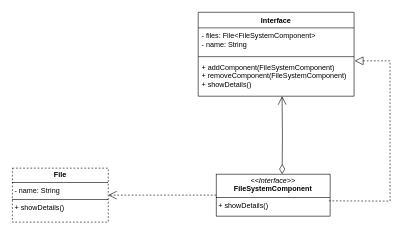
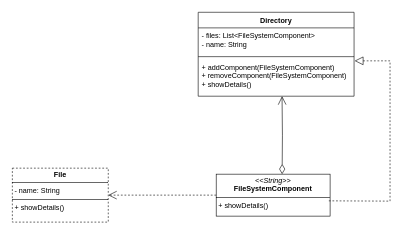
  <mxCell id="0" />
  <mxCell id="1" parent="0" />
- <mxCell id="2" value="&lt;p style=&quot;margin:0px;margin-top:4px;text-align:center;&quot;&gt;&lt;i&gt;&amp;lt;&amp;lt;Interface&amp;gt;&amp;gt;&lt;/i&gt;&lt;br&gt;&lt;span class=&quot;hljs-title class_&quot;&gt;&lt;b&gt;FileSystemComponent&lt;/b&gt;&lt;/span&gt;&lt;/p&gt;&lt;hr size=&quot;1&quot; style=&quot;border-style:solid;&quot;&gt;&lt;p style=&quot;margin:0px;margin-left:4px;&quot;&gt;+ showDetails()&lt;/p&gt;" style="verticalAlign=top;align=left;overflow=fill;html=1;whiteSpace=wrap;" vertex="1" parent="1"><mxGeometry x="360" y="290" width="190" height="70" as="geometry" /></mxCell>
+ <mxCell id="2" value="&lt;p style=&quot;margin:0px;margin-top:4px;text-align:center;&quot;&gt;&lt;i&gt;&amp;lt;&amp;lt;String&amp;gt;&amp;gt;&lt;/i&gt;&lt;br&gt;&lt;span class=&quot;hljs-title class_&quot;&gt;&lt;b&gt;FileSystemComponent&lt;/b&gt;&lt;/span&gt;&lt;/p&gt;&lt;hr size=&quot;1&quot; style=&quot;border-style:solid;&quot;&gt;&lt;p style=&quot;margin:0px;margin-left:4px;&quot;&gt;+ showDetails()&lt;/p&gt;" style="verticalAlign=top;align=left;overflow=fill;html=1;whiteSpace=wrap;" vertex="1" parent="1"><mxGeometry x="360" y="290" width="190" height="70" as="geometry" /></mxCell>
  <mxCell id="3" value="&lt;p style=&quot;margin:0px;margin-top:4px;text-align:center;&quot;&gt;&lt;b&gt;File&lt;/b&gt;&lt;/p&gt;&lt;hr size=&quot;1&quot; style=&quot;border-style:solid;&quot;&gt;&lt;p style=&quot;margin:0px;margin-left:4px;&quot;&gt;- name: String&lt;/p&gt;&lt;hr size=&quot;1&quot; style=&quot;border-style:solid;&quot;&gt;&lt;p style=&quot;margin:0px;margin-left:4px;&quot;&gt;+ showDetails()&lt;/p&gt;" style="verticalAlign=top;align=left;overflow=fill;html=1;whiteSpace=wrap;dashed=1;" vertex="1" parent="1"><mxGeometry x="20" y="280" width="160" height="90" as="geometry" /></mxCell>
  <mxCell id="4" value="" style="endArrow=open;dashed=1;endFill=0;endSize=12;html=1;rounded=0;exitX=0;exitY=0.5;exitDx=0;exitDy=0;entryX=1;entryY=0.5;entryDx=0;entryDy=0;" edge="1" parent="1" source="2" target="3"><mxGeometry width="160" relative="1" as="geometry"><mxPoint x="270" y="440" as="sourcePoint" /><mxPoint x="430" y="440" as="targetPoint" /></mxGeometry></mxCell>
- <mxCell id="5" value="Interface" style="swimlane;fontStyle=1;align=center;verticalAlign=top;childLayout=stackLayout;horizontal=1;startSize=26;horizontalStack=0;resizeParent=1;resizeParentMax=0;resizeLast=0;collapsible=1;marginBottom=0;whiteSpace=wrap;html=1;" vertex="1" parent="1"><mxGeometry x="330" y="20" width="260" height="140" as="geometry" /></mxCell>
- <mxCell id="6" value="- files: File&amp;lt;FileSystemComponent&amp;gt;&lt;div&gt;- name: String&lt;/div&gt;" style="text;strokeColor=none;fillColor=none;align=left;verticalAlign=top;spacingLeft=4;spacingRight=4;overflow=hidden;rotatable=0;points=[[0,0.5],[1,0.5]];portConstraint=eastwest;whiteSpace=wrap;html=1;" vertex="1" parent="5"><mxGeometry y="26" width="260" height="44" as="geometry" /></mxCell>
+ <mxCell id="5" value="Directory" style="swimlane;fontStyle=1;align=center;verticalAlign=top;childLayout=stackLayout;horizontal=1;startSize=26;horizontalStack=0;resizeParent=1;resizeParentMax=0;resizeLast=0;collapsible=1;marginBottom=0;whiteSpace=wrap;html=1;" vertex="1" parent="1"><mxGeometry x="330" y="20" width="260" height="140" as="geometry" /></mxCell>
+ <mxCell id="6" value="- files: List&amp;lt;FileSystemComponent&amp;gt;&lt;div&gt;- name: String&lt;/div&gt;" style="text;strokeColor=none;fillColor=none;align=left;verticalAlign=top;spacingLeft=4;spacingRight=4;overflow=hidden;rotatable=0;points=[[0,0.5],[1,0.5]];portConstraint=eastwest;whiteSpace=wrap;html=1;" vertex="1" parent="5"><mxGeometry y="26" width="260" height="44" as="geometry" /></mxCell>
  <mxCell id="7" value="" style="line;strokeWidth=1;fillColor=none;align=left;verticalAlign=middle;spacingTop=-1;spacingLeft=3;spacingRight=3;rotatable=0;labelPosition=right;points=[];portConstraint=eastwest;strokeColor=inherit;" vertex="1" parent="5"><mxGeometry y="70" width="260" height="8" as="geometry" /></mxCell>
  <mxCell id="8" value="+ addComponent(FileSystemComponent)&lt;div&gt;+ removeComponent(FileSystemComponent)&lt;/div&gt;&lt;div&gt;+ showDetails()&lt;/div&gt;" style="text;strokeColor=none;fillColor=none;align=left;verticalAlign=top;spacingLeft=4;spacingRight=4;overflow=hidden;rotatable=0;points=[[0,0.5],[1,0.5]];portConstraint=eastwest;whiteSpace=wrap;html=1;" vertex="1" parent="5"><mxGeometry y="78" width="260" height="62" as="geometry" /></mxCell>
  <mxCell id="9" value="" style="endArrow=open;html=1;endSize=12;startArrow=diamondThin;startSize=14;startFill=0;edgeStyle=orthogonalEdgeStyle;align=left;verticalAlign=bottom;rounded=0;entryX=0.538;entryY=1;entryDx=0;entryDy=0;entryPerimeter=0;" edge="1" parent="1" target="8"><mxGeometry x="-1" y="3" relative="1" as="geometry"><mxPoint x="470" y="290" as="sourcePoint" /><mxPoint x="470" y="170" as="targetPoint" /><Array as="points" /><mxPoint as="offset" /></mxGeometry></mxCell>
  <mxCell id="10" value="" style="endArrow=block;dashed=1;endFill=0;endSize=12;html=1;rounded=0;exitX=0.989;exitY=0.636;exitDx=0;exitDy=0;exitPerimeter=0;" edge="1" parent="1" source="2"><mxGeometry width="160" relative="1" as="geometry"><mxPoint x="140" y="250" as="sourcePoint" /><mxPoint x="591" y="101" as="targetPoint" /><Array as="points"><mxPoint x="650" y="335" /><mxPoint x="650" y="101" /></Array></mxGeometry></mxCell>
